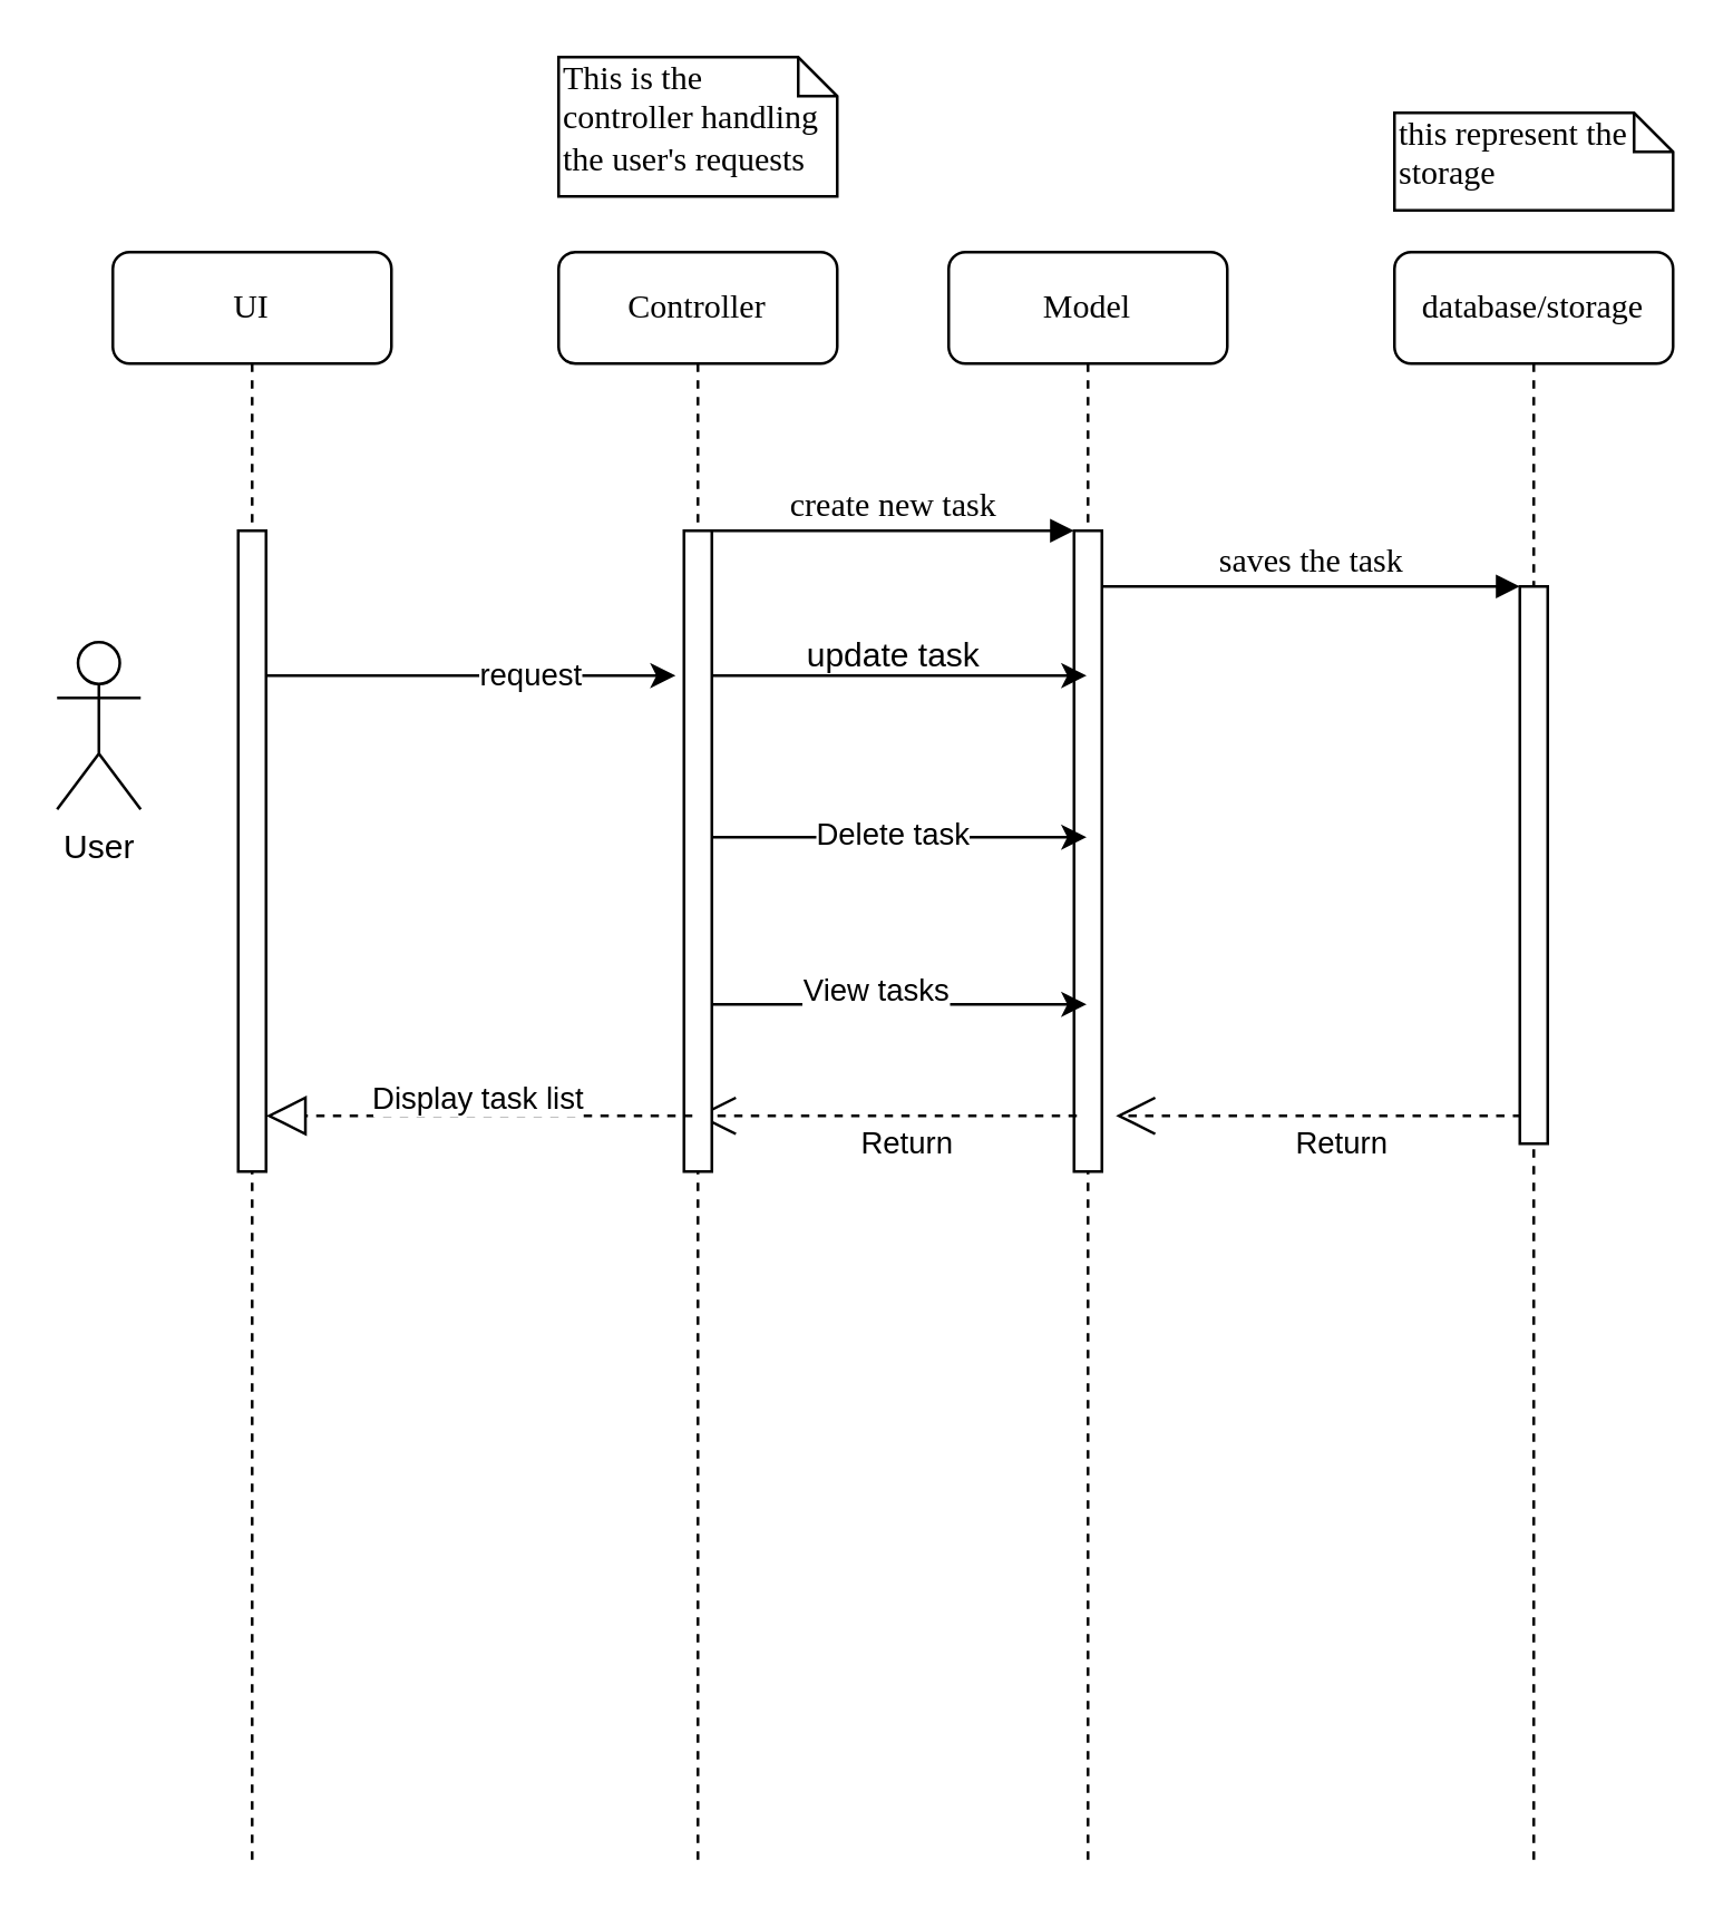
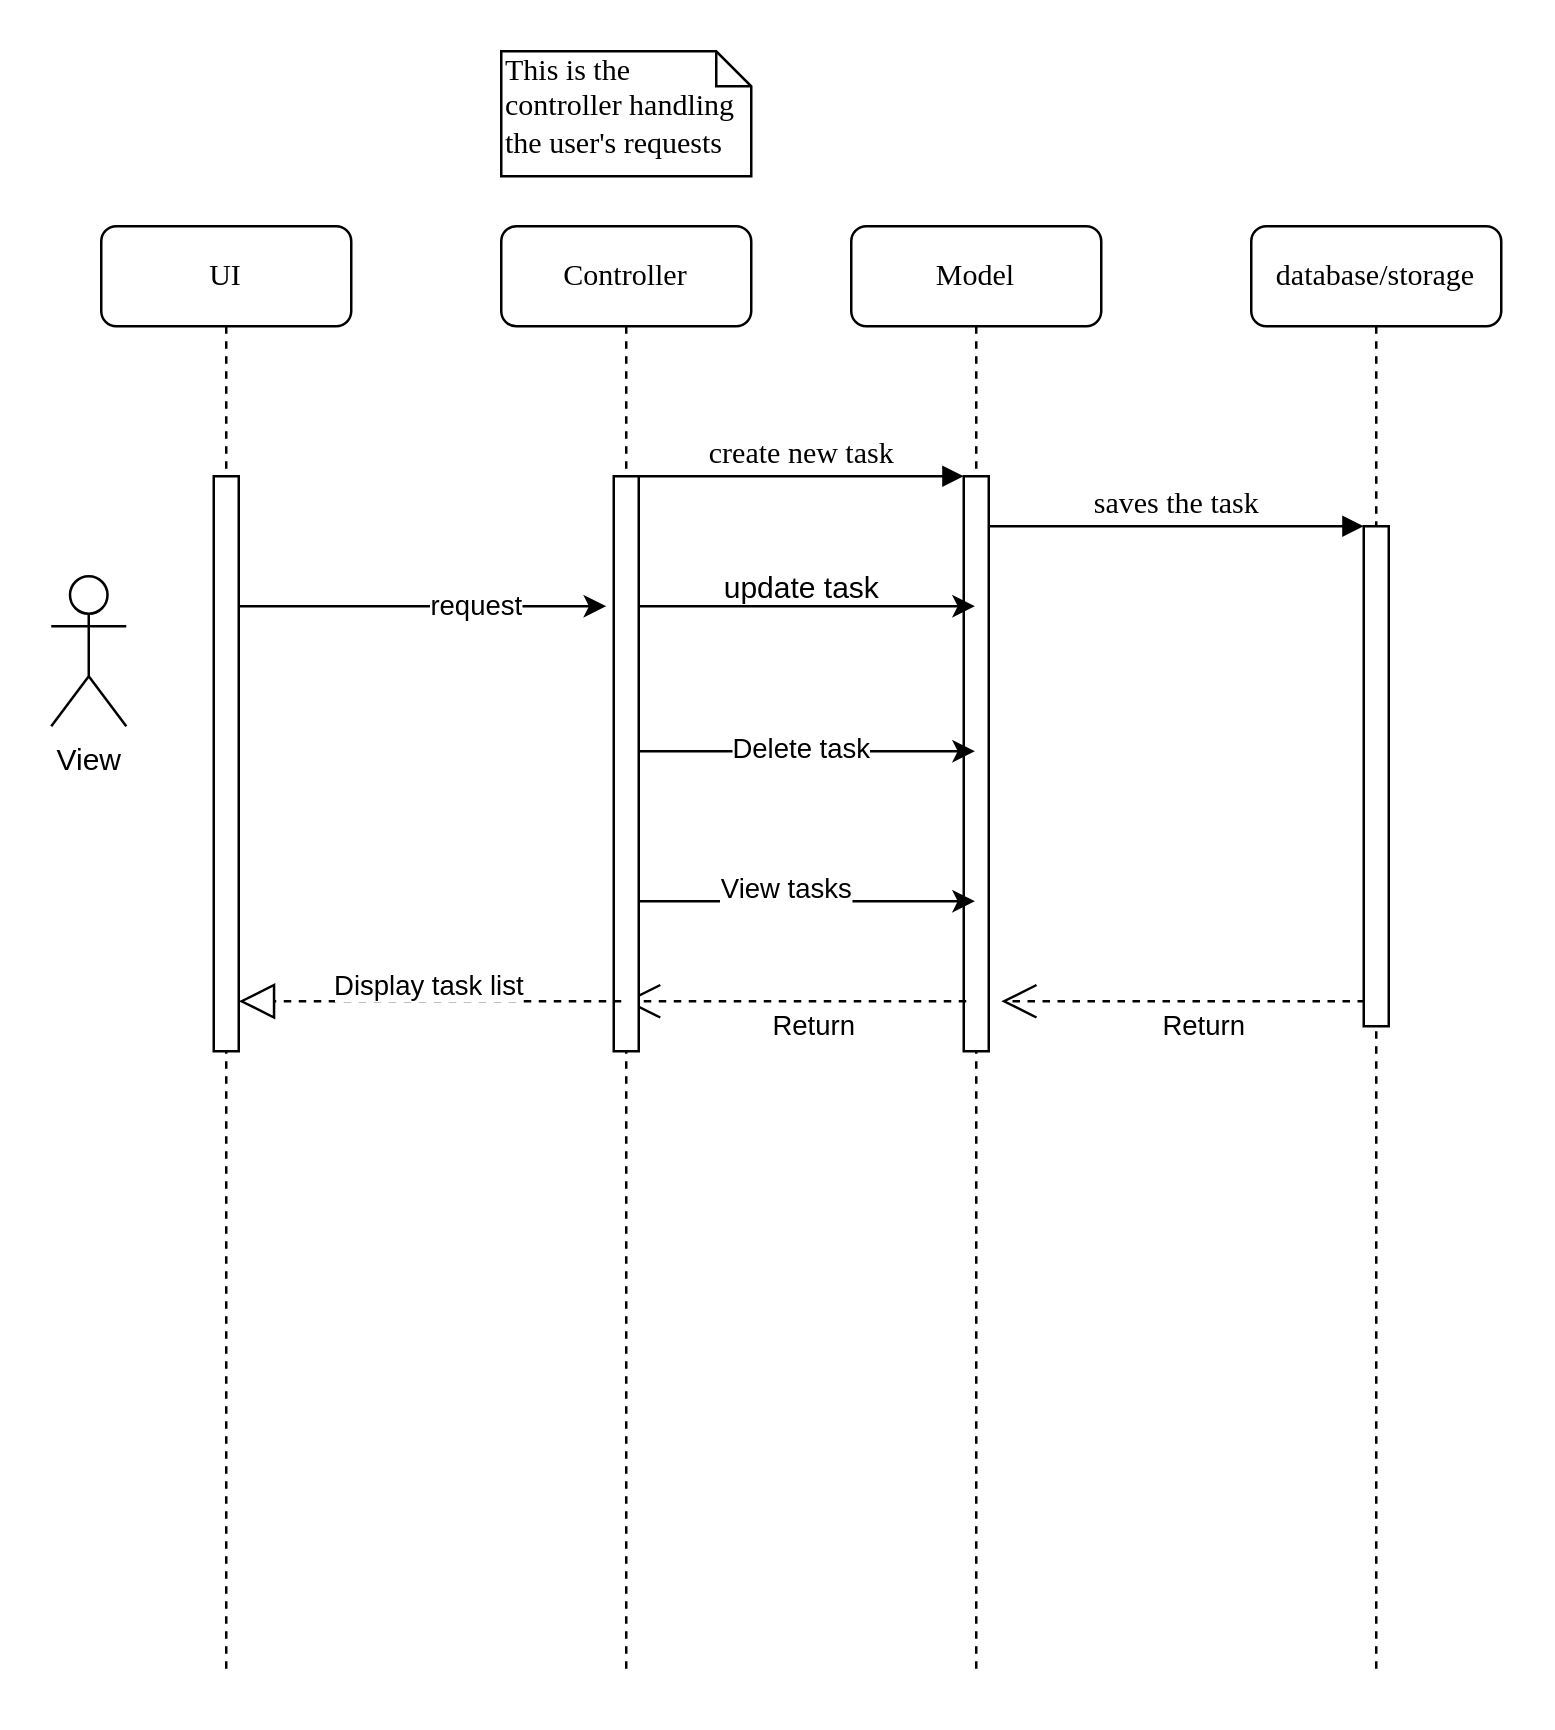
  <mxCell id="0" />
  <mxCell id="1" parent="0" />
  <mxCell id="2" value="Model" style="shape=umlLifeline;perimeter=lifelinePerimeter;whiteSpace=wrap;html=1;container=1;collapsible=0;recursiveResize=0;outlineConnect=0;rounded=1;shadow=0;comic=0;labelBackgroundColor=none;strokeWidth=1;fontFamily=Verdana;fontSize=12;align=center;" parent="1" vertex="1"><mxGeometry x="340" y="90" width="100" height="580" as="geometry" /></mxCell>
  <mxCell id="3" value="" style="html=1;points=[];perimeter=orthogonalPerimeter;rounded=0;shadow=0;comic=0;labelBackgroundColor=none;strokeWidth=1;fontFamily=Verdana;fontSize=12;align=center;" parent="2" vertex="1"><mxGeometry x="45" y="100" width="10" height="230" as="geometry" /></mxCell>
  <mxCell id="4" value="Return" style="endArrow=open;endSize=12;dashed=1;html=1;rounded=0;exitX=0.1;exitY=0.913;exitDx=0;exitDy=0;exitPerimeter=0;" edge="1" parent="2" source="3"><mxGeometry x="-0.1" y="10" width="160" relative="1" as="geometry"><mxPoint x="40" y="310" as="sourcePoint" /><mxPoint x="-90.5" y="310" as="targetPoint" /><mxPoint as="offset" /></mxGeometry></mxCell>
  <mxCell id="5" value="database/storage" style="shape=umlLifeline;perimeter=lifelinePerimeter;whiteSpace=wrap;html=1;container=1;collapsible=0;recursiveResize=0;outlineConnect=0;rounded=1;shadow=0;comic=0;labelBackgroundColor=none;strokeWidth=1;fontFamily=Verdana;fontSize=12;align=center;" parent="1" vertex="1"><mxGeometry x="500" y="90" width="100" height="580" as="geometry" /></mxCell>
  <mxCell id="6" value="" style="html=1;points=[];perimeter=orthogonalPerimeter;rounded=0;shadow=0;comic=0;labelBackgroundColor=none;strokeWidth=1;fontFamily=Verdana;fontSize=12;align=center;" parent="5" vertex="1"><mxGeometry x="45" y="120" width="10" height="200" as="geometry" /></mxCell>
  <mxCell id="7" value="Return" style="endArrow=open;endSize=12;dashed=1;html=1;rounded=0;" edge="1" parent="5"><mxGeometry x="-0.1" y="10" width="160" relative="1" as="geometry"><mxPoint x="45.5" y="310" as="sourcePoint" /><mxPoint x="-100" y="310" as="targetPoint" /><mxPoint as="offset" /></mxGeometry></mxCell>
  <mxCell id="8" value="Controller" style="shape=umlLifeline;perimeter=lifelinePerimeter;whiteSpace=wrap;html=1;container=1;collapsible=0;recursiveResize=0;outlineConnect=0;rounded=1;shadow=0;comic=0;labelBackgroundColor=none;strokeWidth=1;fontFamily=Verdana;fontSize=12;align=center;" parent="1" vertex="1"><mxGeometry x="200" y="90" width="100" height="580" as="geometry" /></mxCell>
  <mxCell id="9" value="" style="html=1;points=[];perimeter=orthogonalPerimeter;rounded=0;shadow=0;comic=0;labelBackgroundColor=none;strokeWidth=1;fontFamily=Verdana;fontSize=12;align=center;" parent="8" vertex="1"><mxGeometry x="45" y="100" width="10" height="230" as="geometry" /></mxCell>
  <mxCell id="10" value="" style="endArrow=classic;html=1;rounded=0;" edge="1" parent="8"><mxGeometry width="50" height="50" relative="1" as="geometry"><mxPoint x="55" y="152" as="sourcePoint" /><mxPoint x="189.5" y="152" as="targetPoint" /></mxGeometry></mxCell>
  <mxCell id="11" value="" style="endArrow=classic;html=1;rounded=0;" edge="1" parent="8"><mxGeometry width="50" height="50" relative="1" as="geometry"><mxPoint x="55" y="210" as="sourcePoint" /><mxPoint x="189.5" y="210" as="targetPoint" /></mxGeometry></mxCell>
  <mxCell id="12" value="Delete task" style="edgeLabel;html=1;align=center;verticalAlign=middle;resizable=0;points=[];" vertex="1" connectable="0" parent="11"><mxGeometry x="-0.048" y="2" relative="1" as="geometry"><mxPoint as="offset" /></mxGeometry></mxCell>
  <mxCell id="13" value="" style="endArrow=classic;html=1;rounded=0;" edge="1" parent="8" target="2"><mxGeometry width="50" height="50" relative="1" as="geometry"><mxPoint x="55" y="270" as="sourcePoint" /><mxPoint x="105" y="220" as="targetPoint" /></mxGeometry></mxCell>
  <mxCell id="14" value="View tasks" style="edgeLabel;html=1;align=center;verticalAlign=middle;resizable=0;points=[];" vertex="1" connectable="0" parent="13"><mxGeometry x="-0.138" y="6" relative="1" as="geometry"><mxPoint as="offset" /></mxGeometry></mxCell>
  <mxCell id="15" value="create new task" style="html=1;verticalAlign=bottom;endArrow=block;entryX=0;entryY=0;labelBackgroundColor=none;fontFamily=Verdana;fontSize=12;edgeStyle=elbowEdgeStyle;elbow=vertical;" parent="1" source="9" target="3" edge="1"><mxGeometry relative="1" as="geometry"><mxPoint x="320" y="200" as="sourcePoint" /></mxGeometry></mxCell>
  <mxCell id="16" value="saves the task" style="html=1;verticalAlign=bottom;endArrow=block;entryX=0;entryY=0;labelBackgroundColor=none;fontFamily=Verdana;fontSize=12;edgeStyle=elbowEdgeStyle;elbow=vertical;" parent="1" source="3" target="6" edge="1"><mxGeometry relative="1" as="geometry"><mxPoint x="470" y="210" as="sourcePoint" /></mxGeometry></mxCell>
  <mxCell id="17" value="This is the controller handling the user's requests" style="shape=note;whiteSpace=wrap;html=1;size=14;verticalAlign=top;align=left;spacingTop=-6;rounded=0;shadow=0;comic=0;labelBackgroundColor=none;strokeWidth=1;fontFamily=Verdana;fontSize=12" parent="1" vertex="1"><mxGeometry x="200" y="20" width="100" height="50" as="geometry" /></mxCell>
- <mxCell id="18" value="this represent the storage" style="shape=note;whiteSpace=wrap;html=1;size=14;verticalAlign=top;align=left;spacingTop=-6;rounded=0;shadow=0;comic=0;labelBackgroundColor=none;strokeWidth=1;fontFamily=Verdana;fontSize=12" parent="1" vertex="1"><mxGeometry x="500" y="40" width="100" height="35" as="geometry" /></mxCell>
- <mxCell id="19" value="User" style="shape=umlActor;verticalLabelPosition=bottom;verticalAlign=top;html=1;outlineConnect=0;" vertex="1" parent="1"><mxGeometry x="20" y="230" width="30" height="60" as="geometry" /></mxCell>
+ <mxCell id="19" value="View" style="shape=umlActor;verticalLabelPosition=bottom;verticalAlign=top;html=1;outlineConnect=0;" vertex="1" parent="1"><mxGeometry x="20" y="230" width="30" height="60" as="geometry" /></mxCell>
  <mxCell id="20" value="update task" style="text;html=1;align=center;verticalAlign=middle;resizable=0;points=[];autosize=1;strokeColor=none;fillColor=none;" vertex="1" parent="1"><mxGeometry x="275" y="220" width="90" height="30" as="geometry" /></mxCell>
  <mxCell id="21" value="UI" style="shape=umlLifeline;perimeter=lifelinePerimeter;whiteSpace=wrap;html=1;container=1;collapsible=0;recursiveResize=0;outlineConnect=0;rounded=1;shadow=0;comic=0;labelBackgroundColor=none;strokeWidth=1;fontFamily=Verdana;fontSize=12;align=center;" vertex="1" parent="1"><mxGeometry x="40" y="90" width="100" height="580" as="geometry" /></mxCell>
  <mxCell id="22" value="" style="html=1;points=[];perimeter=orthogonalPerimeter;rounded=0;shadow=0;comic=0;labelBackgroundColor=none;strokeWidth=1;fontFamily=Verdana;fontSize=12;align=center;" vertex="1" parent="21"><mxGeometry x="45" y="100" width="10" height="230" as="geometry" /></mxCell>
  <mxCell id="23" value="" style="endArrow=classic;html=1;rounded=0;entryX=-0.3;entryY=0.226;entryDx=0;entryDy=0;entryPerimeter=0;" edge="1" parent="21" target="9"><mxGeometry width="50" height="50" relative="1" as="geometry"><mxPoint x="55" y="152" as="sourcePoint" /><mxPoint x="189.5" y="152" as="targetPoint" /></mxGeometry></mxCell>
  <mxCell id="24" value="request" style="edgeLabel;html=1;align=center;verticalAlign=middle;resizable=0;points=[];" vertex="1" connectable="0" parent="23"><mxGeometry x="0.287" relative="1" as="geometry"><mxPoint as="offset" /></mxGeometry></mxCell>
  <mxCell id="25" value="" style="endArrow=block;dashed=1;endFill=0;endSize=12;html=1;rounded=0;exitX=0.3;exitY=0.913;exitDx=0;exitDy=0;exitPerimeter=0;" edge="1" parent="21" source="9"><mxGeometry width="160" relative="1" as="geometry"><mxPoint x="140" y="310" as="sourcePoint" /><mxPoint x="55" y="310" as="targetPoint" /></mxGeometry></mxCell>
  <mxCell id="26" value="Display task list" style="edgeLabel;html=1;align=center;verticalAlign=middle;resizable=0;points=[];" vertex="1" connectable="0" parent="25"><mxGeometry x="0.004" y="-6" relative="1" as="geometry"><mxPoint as="offset" /></mxGeometry></mxCell>
